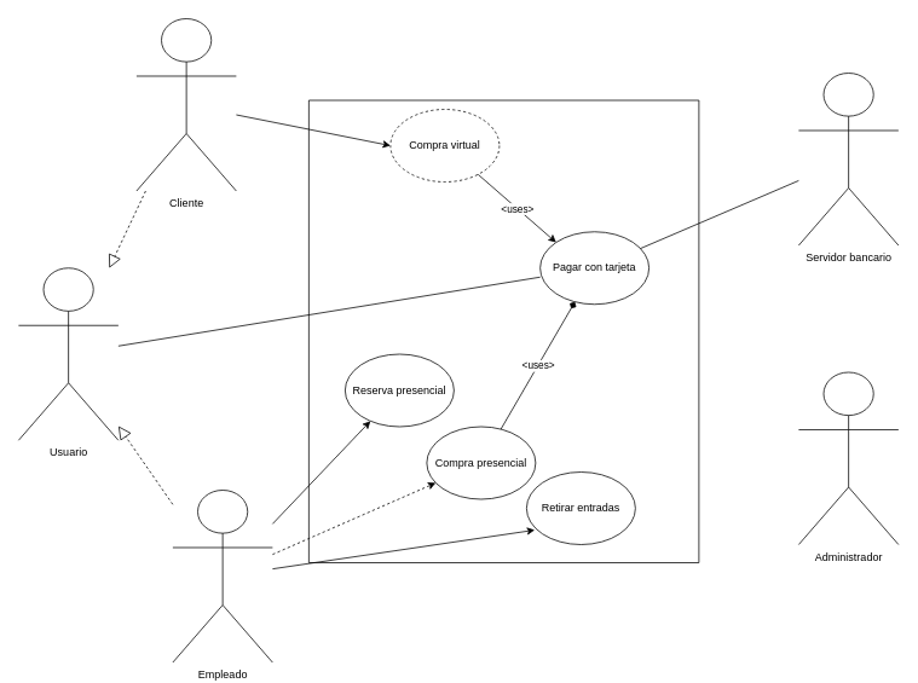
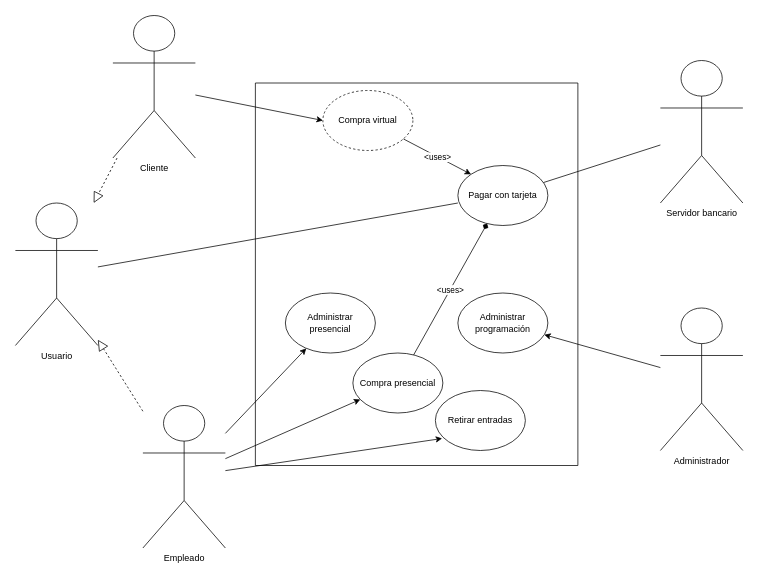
  <mxCell id="0" />
  <mxCell id="1" parent="0" />
  <mxCell id="2" value="" style="swimlane;startSize=0;" vertex="1" parent="1"><mxGeometry x="340" y="110" width="430" height="510" as="geometry" /></mxCell>
- <mxCell id="3" value="Reserva presencial" style="ellipse;whiteSpace=wrap;html=1;" vertex="1" parent="2"><mxGeometry x="40" y="280" width="120" height="80" as="geometry" /></mxCell>
+ <mxCell id="3" value="Administrar presencial" style="ellipse;whiteSpace=wrap;html=1;" vertex="1" parent="2"><mxGeometry x="40" y="280" width="120" height="80" as="geometry" /></mxCell>
  <mxCell id="4" value="Compra virtual" style="ellipse;whiteSpace=wrap;html=1;dashed=1;" vertex="1" parent="2"><mxGeometry x="90" y="10" width="120" height="80" as="geometry" /></mxCell>
- <mxCell id="5" value="Pagar con tarjeta" style="ellipse;whiteSpace=wrap;html=1;" vertex="1" parent="2"><mxGeometry x="255" y="145" width="120" height="80" as="geometry" /></mxCell>
+ <mxCell id="5" value="Pagar con tarjeta" style="ellipse;whiteSpace=wrap;html=1;" vertex="1" parent="2"><mxGeometry x="270" y="110" width="120" height="80" as="geometry" /></mxCell>
  <mxCell id="6" value="Compra presencial" style="ellipse;whiteSpace=wrap;html=1;" vertex="1" parent="2"><mxGeometry x="130" y="360" width="120" height="80" as="geometry" /></mxCell>
  <mxCell id="7" value="Retirar entradas" style="ellipse;whiteSpace=wrap;html=1;" vertex="1" parent="2"><mxGeometry x="240" y="410" width="120" height="80" as="geometry" /></mxCell>
+ <mxCell id="8" value="Administrar programación" style="ellipse;whiteSpace=wrap;html=1;" vertex="1" parent="2"><mxGeometry x="270" y="280" width="120" height="80" as="geometry" /></mxCell>
  <mxCell id="9" value="" style="endArrow=diamond;html=1;rounded=0;" edge="1" parent="2" source="6" target="5"><mxGeometry relative="1" as="geometry"><mxPoint x="170" y="260" as="sourcePoint" /><mxPoint x="270" y="260" as="targetPoint" /></mxGeometry></mxCell>
  <mxCell id="10" value="&amp;lt;uses&amp;gt;" style="edgeLabel;resizable=0;html=1;align=center;verticalAlign=middle;" connectable="0" vertex="1" parent="9"><mxGeometry relative="1" as="geometry" /></mxCell>
  <mxCell id="11" value="" style="endArrow=classic;html=1;rounded=0;entryX=0;entryY=0;entryDx=0;entryDy=0;" edge="1" parent="2" source="4" target="5"><mxGeometry relative="1" as="geometry"><mxPoint x="499.676" y="400.524" as="sourcePoint" /><mxPoint x="520.065" y="319.448" as="targetPoint" /></mxGeometry></mxCell>
  <mxCell id="12" value="&amp;lt;uses&amp;gt;" style="edgeLabel;resizable=0;html=1;align=center;verticalAlign=middle;" connectable="0" vertex="1" parent="11"><mxGeometry relative="1" as="geometry" /></mxCell>
  <mxCell id="13" value="Empleado" style="shape=umlActor;verticalLabelPosition=bottom;verticalAlign=top;html=1;outlineConnect=0;" vertex="1" parent="1"><mxGeometry x="190" y="540" width="110" height="190" as="geometry" /></mxCell>
- <mxCell id="14" value="Usuario" style="shape=umlActor;verticalLabelPosition=bottom;verticalAlign=top;html=1;outlineConnect=0;" vertex="1" parent="1"><mxGeometry x="20" y="295" width="110" height="190" as="geometry" /></mxCell>
+ <mxCell id="14" value="Usuario" style="shape=umlActor;verticalLabelPosition=bottom;verticalAlign=top;html=1;outlineConnect=0;" vertex="1" parent="1"><mxGeometry x="20" y="270" width="110" height="190" as="geometry" /></mxCell>
  <mxCell id="15" value="Cliente" style="shape=umlActor;verticalLabelPosition=bottom;verticalAlign=top;html=1;outlineConnect=0;" vertex="1" parent="1"><mxGeometry y="20" width="110" height="190" as="geometry" x="150" /></mxCell>
  <mxCell id="16" value="Servidor bancario" style="shape=umlActor;verticalLabelPosition=bottom;verticalAlign=top;html=1;outlineConnect=0;" vertex="1" parent="1"><mxGeometry x="880" y="80" width="110" height="190" as="geometry" /></mxCell>
  <mxCell id="17" value="Administrador" style="shape=umlActor;verticalLabelPosition=bottom;verticalAlign=top;html=1;outlineConnect=0;" vertex="1" parent="1"><mxGeometry x="880" y="410" width="110" height="190" as="geometry" /></mxCell>
  <mxCell id="18" value="" style="endArrow=none;html=1;rounded=0;" edge="1" parent="1" source="5" target="16"><mxGeometry width="50" height="50" relative="1" as="geometry"><mxPoint x="540" y="400" as="sourcePoint" /><mxPoint x="590" y="350" as="targetPoint" /></mxGeometry></mxCell>
  <mxCell id="19" value="" style="endArrow=classic;html=1;rounded=0;entryX=0;entryY=0.5;entryDx=0;entryDy=0;" edge="1" parent="1" source="15" target="4"><mxGeometry width="50" height="50" relative="1" as="geometry"><mxPoint x="480" y="300" as="sourcePoint" /><mxPoint x="530" y="250" as="targetPoint" /></mxGeometry></mxCell>
  <mxCell id="20" value="" style="endArrow=none;html=1;rounded=0;entryX=0;entryY=0.625;entryDx=0;entryDy=0;entryPerimeter=0;" edge="1" parent="1" source="14" target="5"><mxGeometry width="50" height="50" relative="1" as="geometry"><mxPoint x="480" y="300" as="sourcePoint" /><mxPoint x="530" y="250" as="targetPoint" /></mxGeometry></mxCell>
  <mxCell id="21" value="" style="endArrow=block;dashed=1;endFill=0;endSize=12;html=1;rounded=0;" edge="1" parent="1" source="13" target="14"><mxGeometry width="160" relative="1" as="geometry"><mxPoint x="430" y="380" as="sourcePoint" /><mxPoint x="590" y="380" as="targetPoint" /></mxGeometry></mxCell>
  <mxCell id="22" value="" style="endArrow=block;dashed=1;endFill=0;endSize=12;html=1;rounded=0;" edge="1" parent="1" source="15" target="14"><mxGeometry width="160" relative="1" as="geometry"><mxPoint x="200" y="557.647" as="sourcePoint" /><mxPoint x="140" y="462.353" as="targetPoint" /></mxGeometry></mxCell>
  <mxCell id="23" value="" style="endArrow=classic;html=1;rounded=0;" edge="1" parent="1" source="13" target="3"><mxGeometry width="50" height="50" relative="1" as="geometry"><mxPoint x="270" y="136" as="sourcePoint" /><mxPoint x="440" y="170" as="targetPoint" /></mxGeometry></mxCell>
- <mxCell id="24" value="" style="endArrow=classic;html=1;rounded=0;dashed=1;" edge="1" parent="1" source="13" target="6"><mxGeometry width="50" height="50" relative="1" as="geometry"><mxPoint x="310" y="587.179" as="sourcePoint" /><mxPoint x="417.867" y="473.78" as="targetPoint" /></mxGeometry></mxCell>
+ <mxCell id="24" value="" style="endArrow=classic;html=1;rounded=0;" edge="1" parent="1" source="13" target="6"><mxGeometry width="50" height="50" relative="1" as="geometry"><mxPoint x="310" y="587.179" as="sourcePoint" /><mxPoint x="417.867" y="473.78" as="targetPoint" /></mxGeometry></mxCell>
  <mxCell id="25" value="" style="endArrow=classic;html=1;rounded=0;entryX=0.075;entryY=0.8;entryDx=0;entryDy=0;entryPerimeter=0;" edge="1" parent="1" source="13" target="7"><mxGeometry width="50" height="50" relative="1" as="geometry"><mxPoint x="310" y="620.877" as="sourcePoint" /><mxPoint x="489.875" y="541.985" as="targetPoint" /></mxGeometry></mxCell>
+ <mxCell id="26" value="" style="endArrow=classic;html=1;rounded=0;" edge="1" parent="1" source="17" target="8"><mxGeometry width="50" height="50" relative="1" as="geometry"><mxPoint x="310" y="636.846" as="sourcePoint" /><mxPoint x="599" y="594" as="targetPoint" /></mxGeometry></mxCell>
